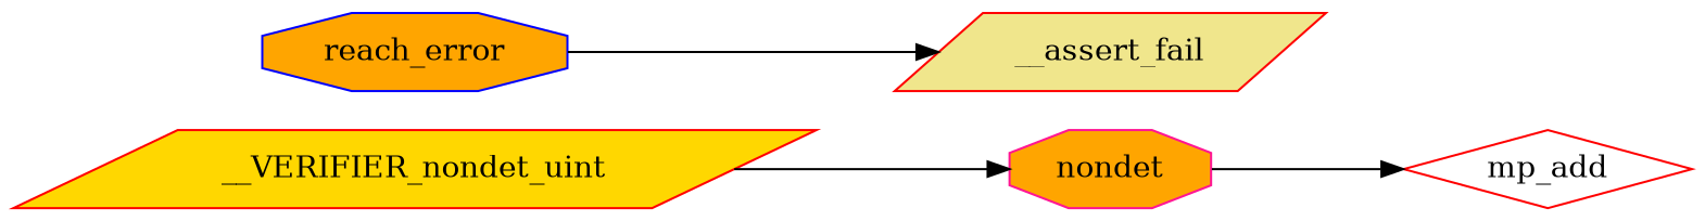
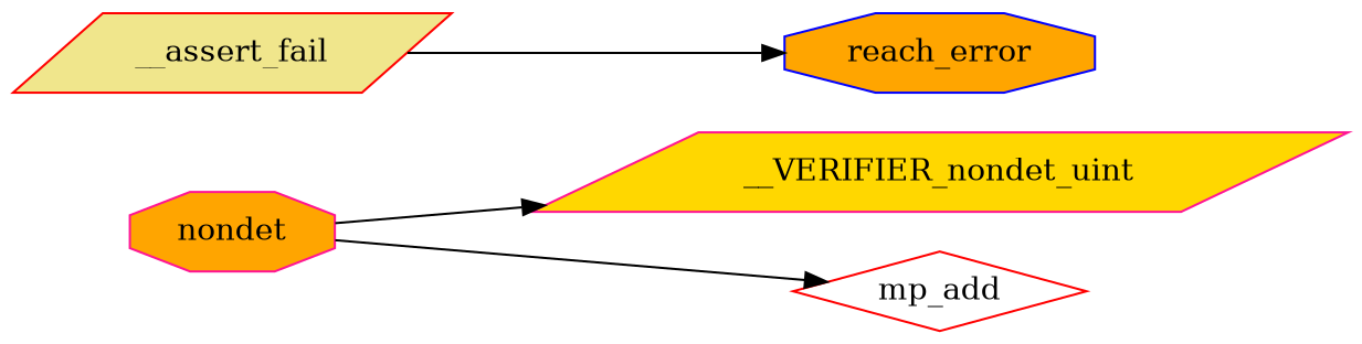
  digraph {
    fontname="DejaVu Serif"
    rankdir=LR
    node [color=deeppink fillcolor=orange fontname="DejaVu Serif" shape=octagon style=filled]
    edge [fontname="DejaVu Serif"]
    n1 [label=nondet]
-   n2 [color=red fillcolor=gold label=__VERIFIER_nondet_uint shape=parallelogram]
+   n2 [fillcolor=gold label=__VERIFIER_nondet_uint shape=parallelogram]
    n3 [color=red fillcolor=white label=mp_add shape=diamond]
    n4 [color=blue label=reach_error]
    n5 [color=red fillcolor=khaki label=__assert_fail shape=parallelogram]
-   n2 -> n1
+   n1 -> n2
    n1 -> n3
-   n4 -> n5
+   n5 -> n4
  }
